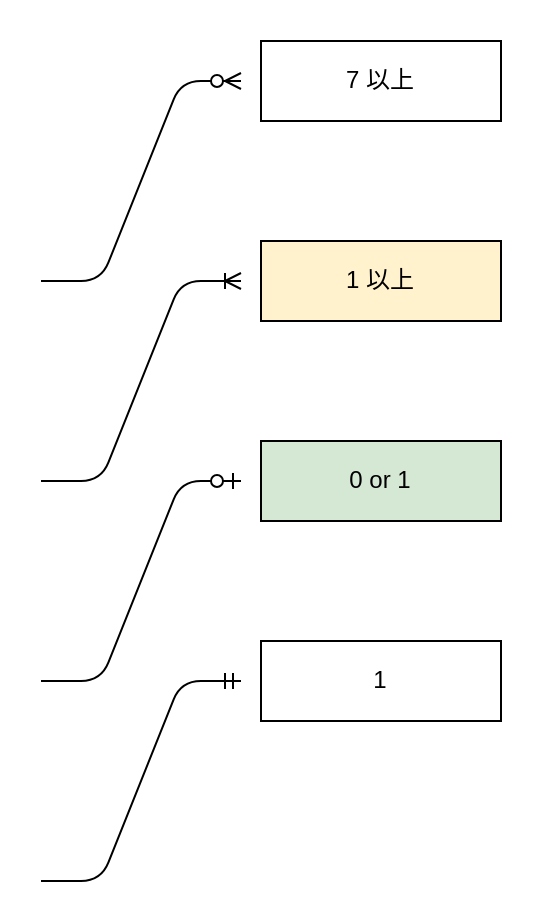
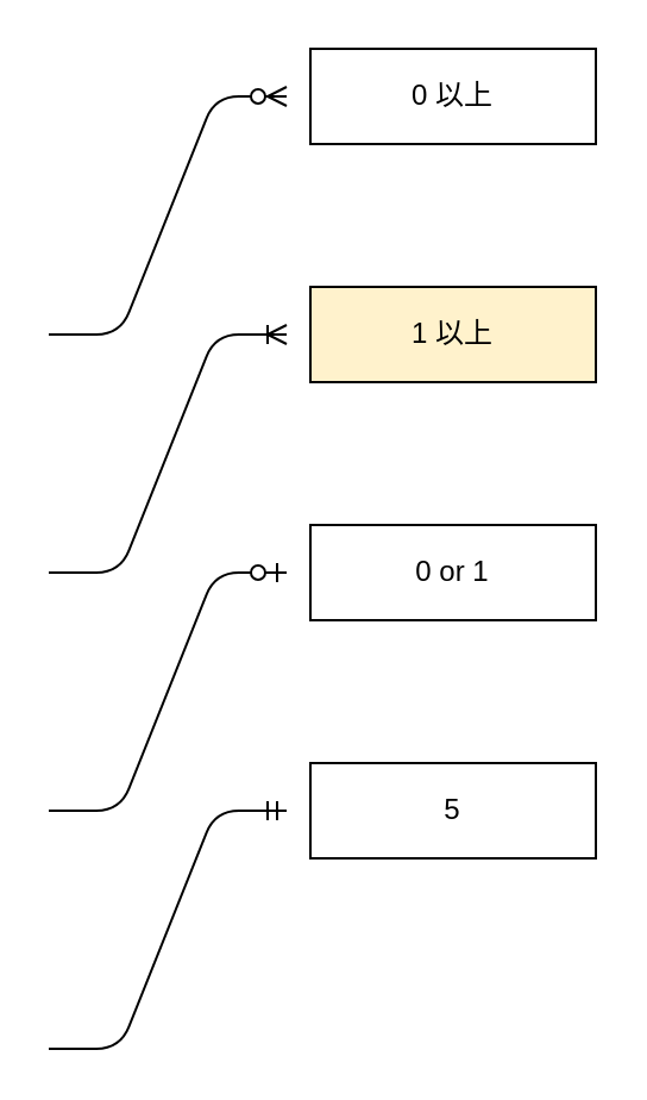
  <mxCell id="0" />
  <mxCell id="1" parent="0" />
  <mxCell id="2" value="" style="edgeStyle=entityRelationEdgeStyle;fontSize=12;html=1;endArrow=ERzeroToMany;endFill=1;" parent="1" edge="1"><mxGeometry width="100" height="100" relative="1" as="geometry"><mxPoint x="20" y="140" as="sourcePoint" /><mxPoint x="120" y="40" as="targetPoint" /></mxGeometry></mxCell>
  <mxCell id="3" value="" style="edgeStyle=entityRelationEdgeStyle;fontSize=12;html=1;endArrow=ERoneToMany;" parent="1" edge="1"><mxGeometry width="100" height="100" relative="1" as="geometry"><mxPoint x="20" y="240" as="sourcePoint" /><mxPoint x="120" y="140" as="targetPoint" /></mxGeometry></mxCell>
  <mxCell id="4" value="" style="edgeStyle=entityRelationEdgeStyle;fontSize=12;html=1;endArrow=ERmandOne;" parent="1" edge="1"><mxGeometry width="100" height="100" relative="1" as="geometry"><mxPoint x="20" y="440" as="sourcePoint" /><mxPoint x="120" y="340" as="targetPoint" /></mxGeometry></mxCell>
  <mxCell id="5" value="" style="edgeStyle=entityRelationEdgeStyle;fontSize=12;html=1;endArrow=ERzeroToOne;endFill=1;" parent="1" edge="1"><mxGeometry width="100" height="100" relative="1" as="geometry"><mxPoint x="20" y="340" as="sourcePoint" /><mxPoint x="120" y="240" as="targetPoint" /></mxGeometry></mxCell>
- <mxCell id="6" value="7 以上" style="whiteSpace=wrap;html=1;" parent="1" vertex="1"><mxGeometry x="130" y="20" width="120" height="40" as="geometry" /></mxCell>
+ <mxCell id="6" value="0 以上" style="whiteSpace=wrap;html=1;" parent="1" vertex="1"><mxGeometry x="130" y="20" width="120" height="40" as="geometry" /></mxCell>
  <mxCell id="7" value="1 以上" style="whiteSpace=wrap;html=1;fillColor=#fff2cc;" parent="1" vertex="1"><mxGeometry x="130" y="120" width="120" height="40" as="geometry" /></mxCell>
- <mxCell id="8" value="0 or 1" style="whiteSpace=wrap;html=1;fillColor=#d5e8d4;" parent="1" vertex="1"><mxGeometry x="130" y="220" width="120" height="40" as="geometry" /></mxCell>
- <mxCell id="9" value="1" style="whiteSpace=wrap;html=1;" parent="1" vertex="1"><mxGeometry x="130" y="320" width="120" height="40" as="geometry" /></mxCell>
+ <mxCell id="8" value="0 or 1" style="whiteSpace=wrap;html=1;" parent="1" vertex="1"><mxGeometry x="130" y="220" width="120" height="40" as="geometry" /></mxCell>
+ <mxCell id="9" value="5" style="whiteSpace=wrap;html=1;" parent="1" vertex="1"><mxGeometry x="130" y="320" width="120" height="40" as="geometry" /></mxCell>
